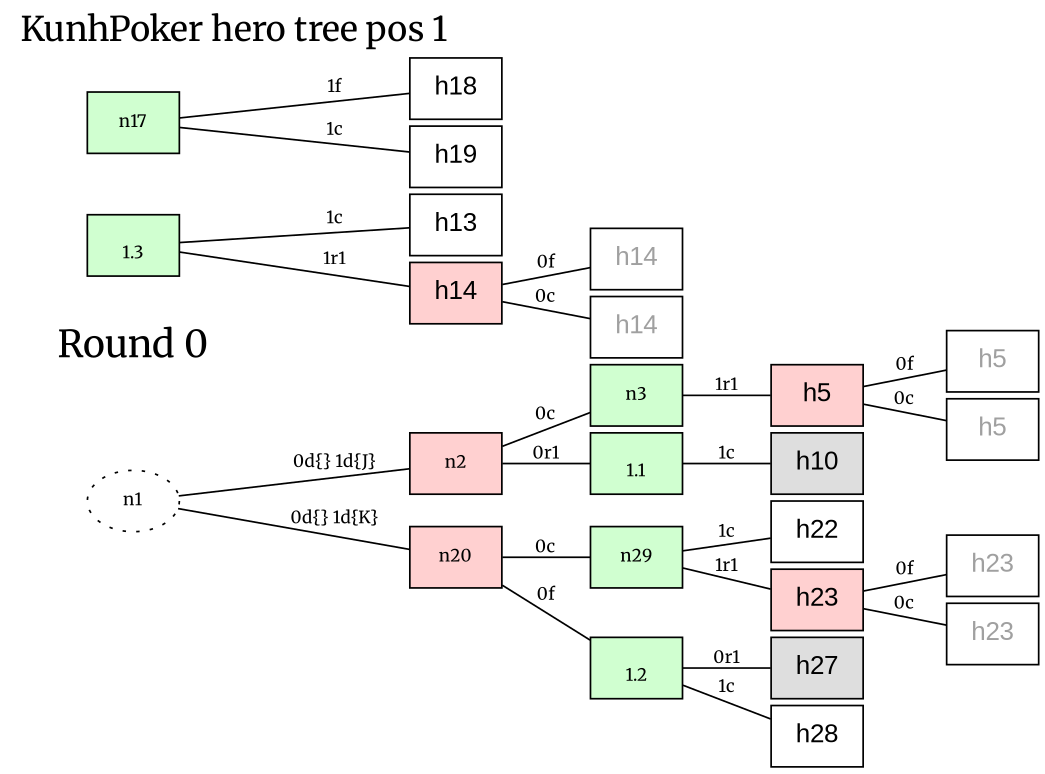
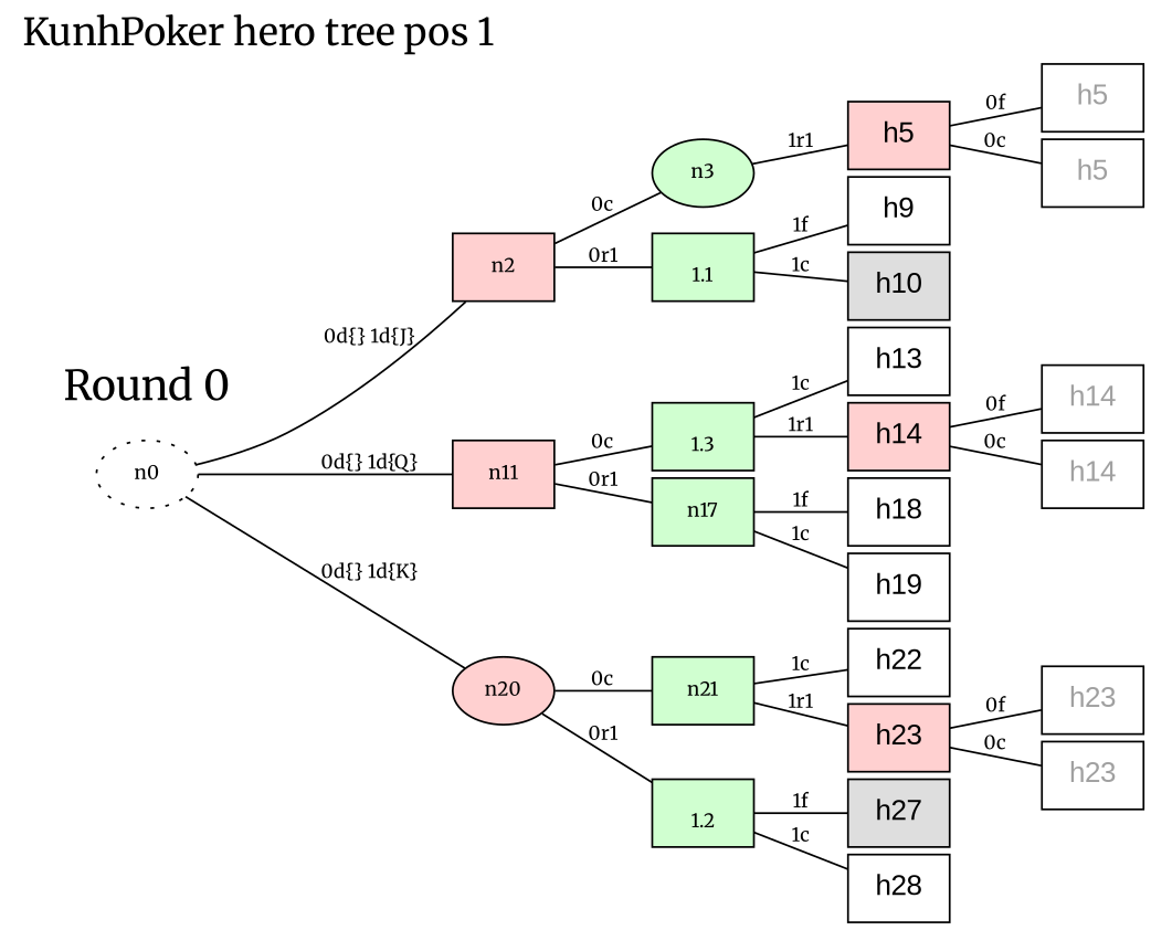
  digraph {
    fontname=Merriweather
    fontsize=20
    label="KunhPoker hero tree pos 1"
    labeljust=l
    labelloc=t
    nodesep=0.05
    rankdir=LR
    node [fillcolor="#FFFFFF" fontname=Merriweather fontsize=10 shape=box style=filled]
    edge [arrowhead=none fontname=Merriweather fontsize=10]
-   n0 [shape=ellipse style="filled, dotted" label=n1]
+   n0 [shape=ellipse style="filled, dotted"]
    round0 [fontsize=22 label="Round 0" peripheries=0 style=bold fillcolor="" shape=""]
    n2 [fillcolor="#FFD0D0"]
-   n20 [fillcolor="#FFD0D0"]
-   n3 [fillcolor="#D0FFD0"]
+   n11 [fillcolor="#FFD0D0"]
+   n20 [fillcolor="#FFD0D0" shape=ellipse]
+   n3 [fillcolor="#D0FFD0" shape=ellipse]
    n5 [fillcolor="#FFD0D0" label=<<FONT FACE = "ARIAL" COLOR="#000000" POINT-SIZE="15">h5</FONT>>]
    n6 [label=<<FONT FACE = "ARIAL" COLOR="#A0A0A0" POINT-SIZE="15">h5</FONT>>]
    n7 [label=<<FONT FACE = "ARIAL" COLOR="#A0A0A0" POINT-SIZE="15">h5</FONT>>]
    n8 [fillcolor="#D0FFD0" label=<<BR/>1.1>]
+   n9 [label=<<FONT FACE = "ARIAL" COLOR="#000000" POINT-SIZE="15">h9</FONT>>]
    n10 [fillcolor="#DEDEDE" label=<<FONT FACE = "ARIAL" COLOR="#000000" POINT-SIZE="15">h10</FONT>>]
    n12 [fillcolor="#D0FFD0" label=<<BR/>1.3>]
    n17 [fillcolor="#D0FFD0"]
-   n21 [fillcolor="#D0FFD0" label=n29]
+   n21 [fillcolor="#D0FFD0"]
    n26 [fillcolor="#D0FFD0" label=<<BR/>1.2>]
    n13 [label=<<FONT FACE = "ARIAL" COLOR="#000000" POINT-SIZE="15">h13</FONT>>]
    n14 [fillcolor="#FFD0D0" label=<<FONT FACE = "ARIAL" COLOR="#000000" POINT-SIZE="15">h14</FONT>>]
    n15 [label=<<FONT FACE = "ARIAL" COLOR="#A0A0A0" POINT-SIZE="15">h14</FONT>>]
    n16 [label=<<FONT FACE = "ARIAL" COLOR="#A0A0A0" POINT-SIZE="15">h14</FONT>>]
    n18 [label=<<FONT FACE = "ARIAL" COLOR="#000000" POINT-SIZE="15">h18</FONT>>]
    n19 [label=<<FONT FACE = "ARIAL" COLOR="#000000" POINT-SIZE="15">h19</FONT>>]
    n22 [label=<<FONT FACE = "ARIAL" COLOR="#000000" POINT-SIZE="15">h22</FONT>>]
    n23 [fillcolor="#FFD0D0" label=<<FONT FACE = "ARIAL" COLOR="#000000" POINT-SIZE="15">h23</FONT>>]
    n24 [label=<<FONT FACE = "ARIAL" COLOR="#A0A0A0" POINT-SIZE="15">h23</FONT>>]
    n25 [label=<<FONT FACE = "ARIAL" COLOR="#A0A0A0" POINT-SIZE="15">h23</FONT>>]
    n27 [fillcolor="#DEDEDE" label=<<FONT FACE = "ARIAL" COLOR="#000000" POINT-SIZE="15">h27</FONT>>]
    n28 [label=<<FONT FACE = "ARIAL" COLOR="#000000" POINT-SIZE="15">h28</FONT>>]
    subgraph sub_1 {
      rank=same
      n0
      round0
    }
    n0 -> n2 [label="0d{} 1d{J}"]
+   n0 -> n11 [label="0d{} 1d{Q}"]
    n0 -> n20 [label="0d{} 1d{K}"]
    n2 -> n3 [label="0c"]
    n2 -> n8 [label="0r1"]
+   n11 -> n12 [label="0c"]
+   n11 -> n17 [label="0r1"]
    n20 -> n21 [label="0c"]
-   n20 -> n26 [label="0f"]
+   n20 -> n26 [label="0r1"]
    n3 -> n5 [label="1r1"]
    n5 -> n6 [label="0f"]
    n5 -> n7 [label="0c"]
+   n8 -> n9 [label="1f"]
    n8 -> n10 [label="1c"]
    n12 -> n13 [label="1c"]
    n12 -> n14 [label="1r1"]
    n17 -> n18 [label="1f"]
    n17 -> n19 [label="1c"]
    n21 -> n22 [label="1c"]
    n21 -> n23 [label="1r1"]
-   n26 -> n27 [label="0r1"]
+   n26 -> n27 [label="1f"]
    n26 -> n28 [label="1c"]
    n14 -> n15 [label="0f"]
    n14 -> n16 [label="0c"]
    n23 -> n24 [label="0f"]
    n23 -> n25 [label="0c"]
  }
